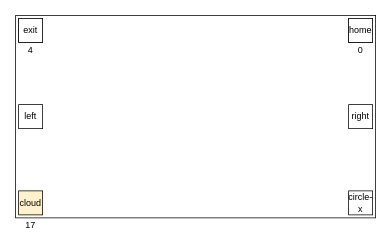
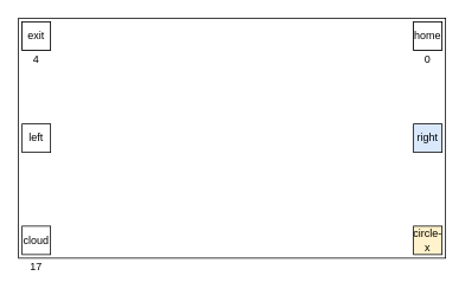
  <mxCell id="0" />
  <mxCell id="1" parent="0" />
  <mxCell id="2" value="" style="rounded=0;whiteSpace=wrap;html=1;" parent="1" vertex="1"><mxGeometry width="480" height="270" as="geometry" x="20" y="20" /></mxCell>
- <mxCell id="3" value="cloud" style="whiteSpace=wrap;html=1;aspect=fixed;fillColor=#fff2cc;" parent="1" vertex="1"><mxGeometry x="24" y="254" width="32" height="32" as="geometry" /></mxCell>
+ <mxCell id="3" value="cloud" style="whiteSpace=wrap;html=1;aspect=fixed;" parent="1" vertex="1"><mxGeometry x="24" y="254" width="32" height="32" as="geometry" /></mxCell>
  <mxCell id="4" value="exit" style="whiteSpace=wrap;html=1;aspect=fixed;" parent="1" vertex="1"><mxGeometry x="24" y="24" width="32" height="32" as="geometry" /></mxCell>
  <mxCell id="5" value="4" style="text;html=1;strokeColor=none;fillColor=none;align=center;verticalAlign=middle;whiteSpace=wrap;rounded=0;" parent="1" vertex="1"><mxGeometry y="56" width="40" height="20" as="geometry" x="20" /></mxCell>
  <mxCell id="6" value="left" style="whiteSpace=wrap;html=1;aspect=fixed;" parent="1" vertex="1"><mxGeometry x="24" y="139" width="32" height="32" as="geometry" /></mxCell>
- <mxCell id="7" value="right" style="whiteSpace=wrap;html=1;aspect=fixed;" parent="1" vertex="1"><mxGeometry x="464" y="139" width="32" height="32" as="geometry" /></mxCell>
+ <mxCell id="7" value="right" style="whiteSpace=wrap;html=1;aspect=fixed;fillColor=#dae8fc;" parent="1" vertex="1"><mxGeometry x="464" y="139" width="32" height="32" as="geometry" /></mxCell>
  <mxCell id="8" value="exit" style="whiteSpace=wrap;html=1;aspect=fixed;" parent="1" vertex="1"><mxGeometry x="464" y="24" width="32" height="32" as="geometry" /></mxCell>
  <mxCell id="9" value="home" style="whiteSpace=wrap;html=1;aspect=fixed;" parent="1" vertex="1"><mxGeometry x="464" y="24" width="32" height="32" as="geometry" /></mxCell>
  <mxCell id="10" value="exit" style="whiteSpace=wrap;html=1;aspect=fixed;" parent="1" vertex="1"><mxGeometry x="24" y="24" width="32" height="32" as="geometry" /></mxCell>
- <mxCell id="11" value="circle-x" style="whiteSpace=wrap;html=1;aspect=fixed;" parent="1" vertex="1"><mxGeometry x="464" y="254" width="32" height="32" as="geometry" /></mxCell>
+ <mxCell id="11" value="circle-x" style="whiteSpace=wrap;html=1;aspect=fixed;fillColor=#fff2cc;" parent="1" vertex="1"><mxGeometry x="464" y="254" width="32" height="32" as="geometry" /></mxCell>
  <mxCell id="12" value="0" style="text;html=1;strokeColor=none;fillColor=none;align=center;verticalAlign=middle;whiteSpace=wrap;rounded=0;" parent="1" vertex="1"><mxGeometry x="460" y="56" width="40" height="20" as="geometry" /></mxCell>
  <mxCell id="13" value="17" style="text;html=1;strokeColor=none;fillColor=none;align=center;verticalAlign=middle;whiteSpace=wrap;rounded=0;" vertex="1" parent="1"><mxGeometry y="290" width="40" height="20" as="geometry" x="20" /></mxCell>
